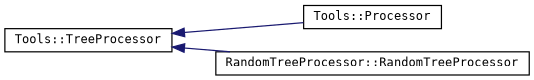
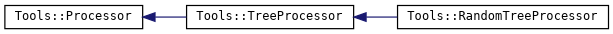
  digraph {
    fontname="DejaVu Sans Mono"
    rankdir=LR
    node [color=black fillcolor=white fontname="DejaVu Sans Mono" fontsize=10 shape=record style=filled]
    edge [color=midnightblue dir=back fontname="DejaVu Sans Mono" fontsize=10 labelfontname=Helvetica labelfontsize=10 style=solid]
    n1 [height=0.2 label="Tools::Processor" width=0.4]
    n2 [height=0.2 label="Tools::TreeProcessor" width=0.4]
-   n3 [height=0.2 label="RandomTreeProcessor::RandomTreeProcessor" width=0.4]
-   n2 -> n1
+   n3 [height=0.2 label="Tools::RandomTreeProcessor" width=0.4]
+   n1 -> n2
    n2 -> n3
  }
